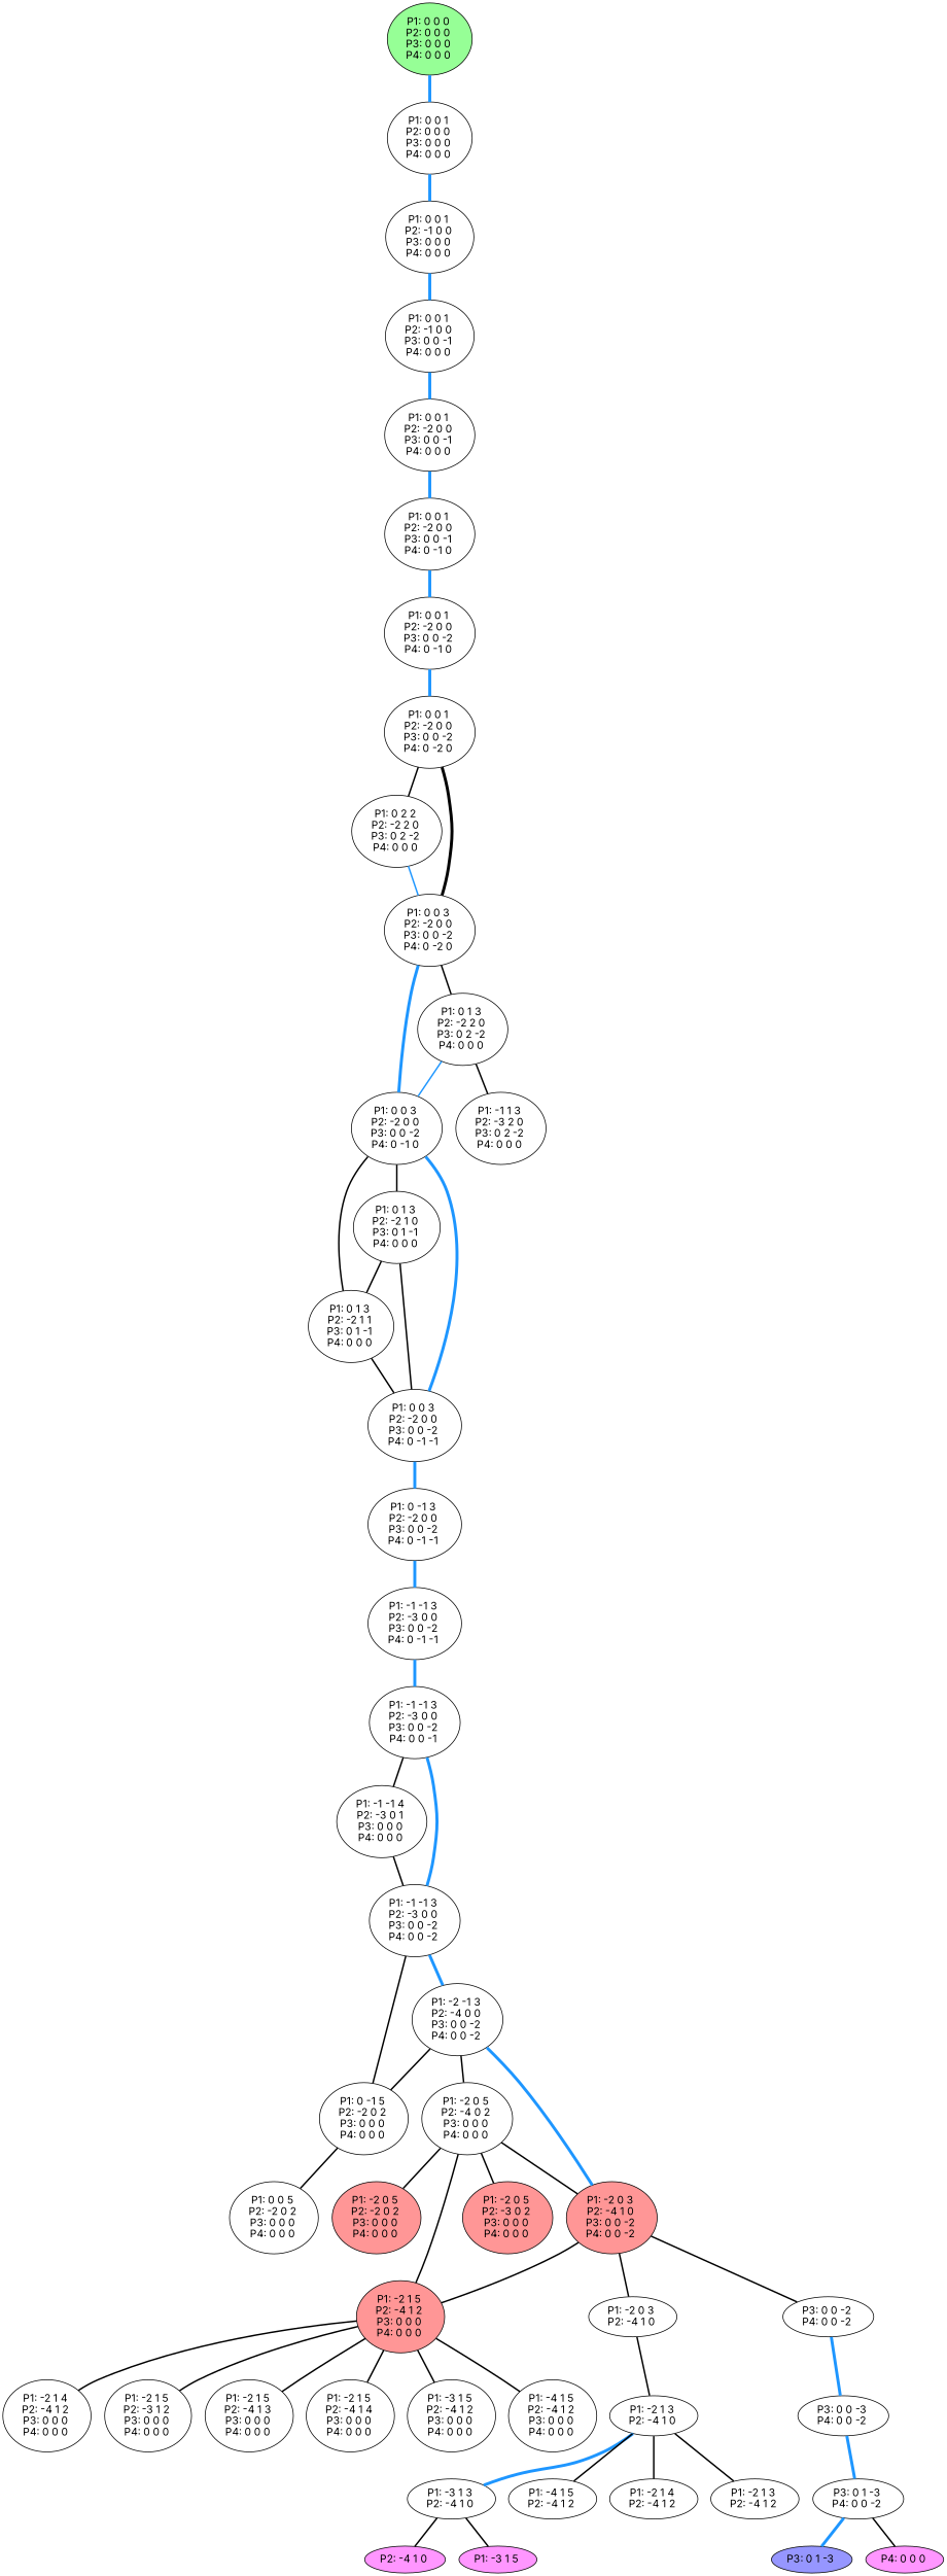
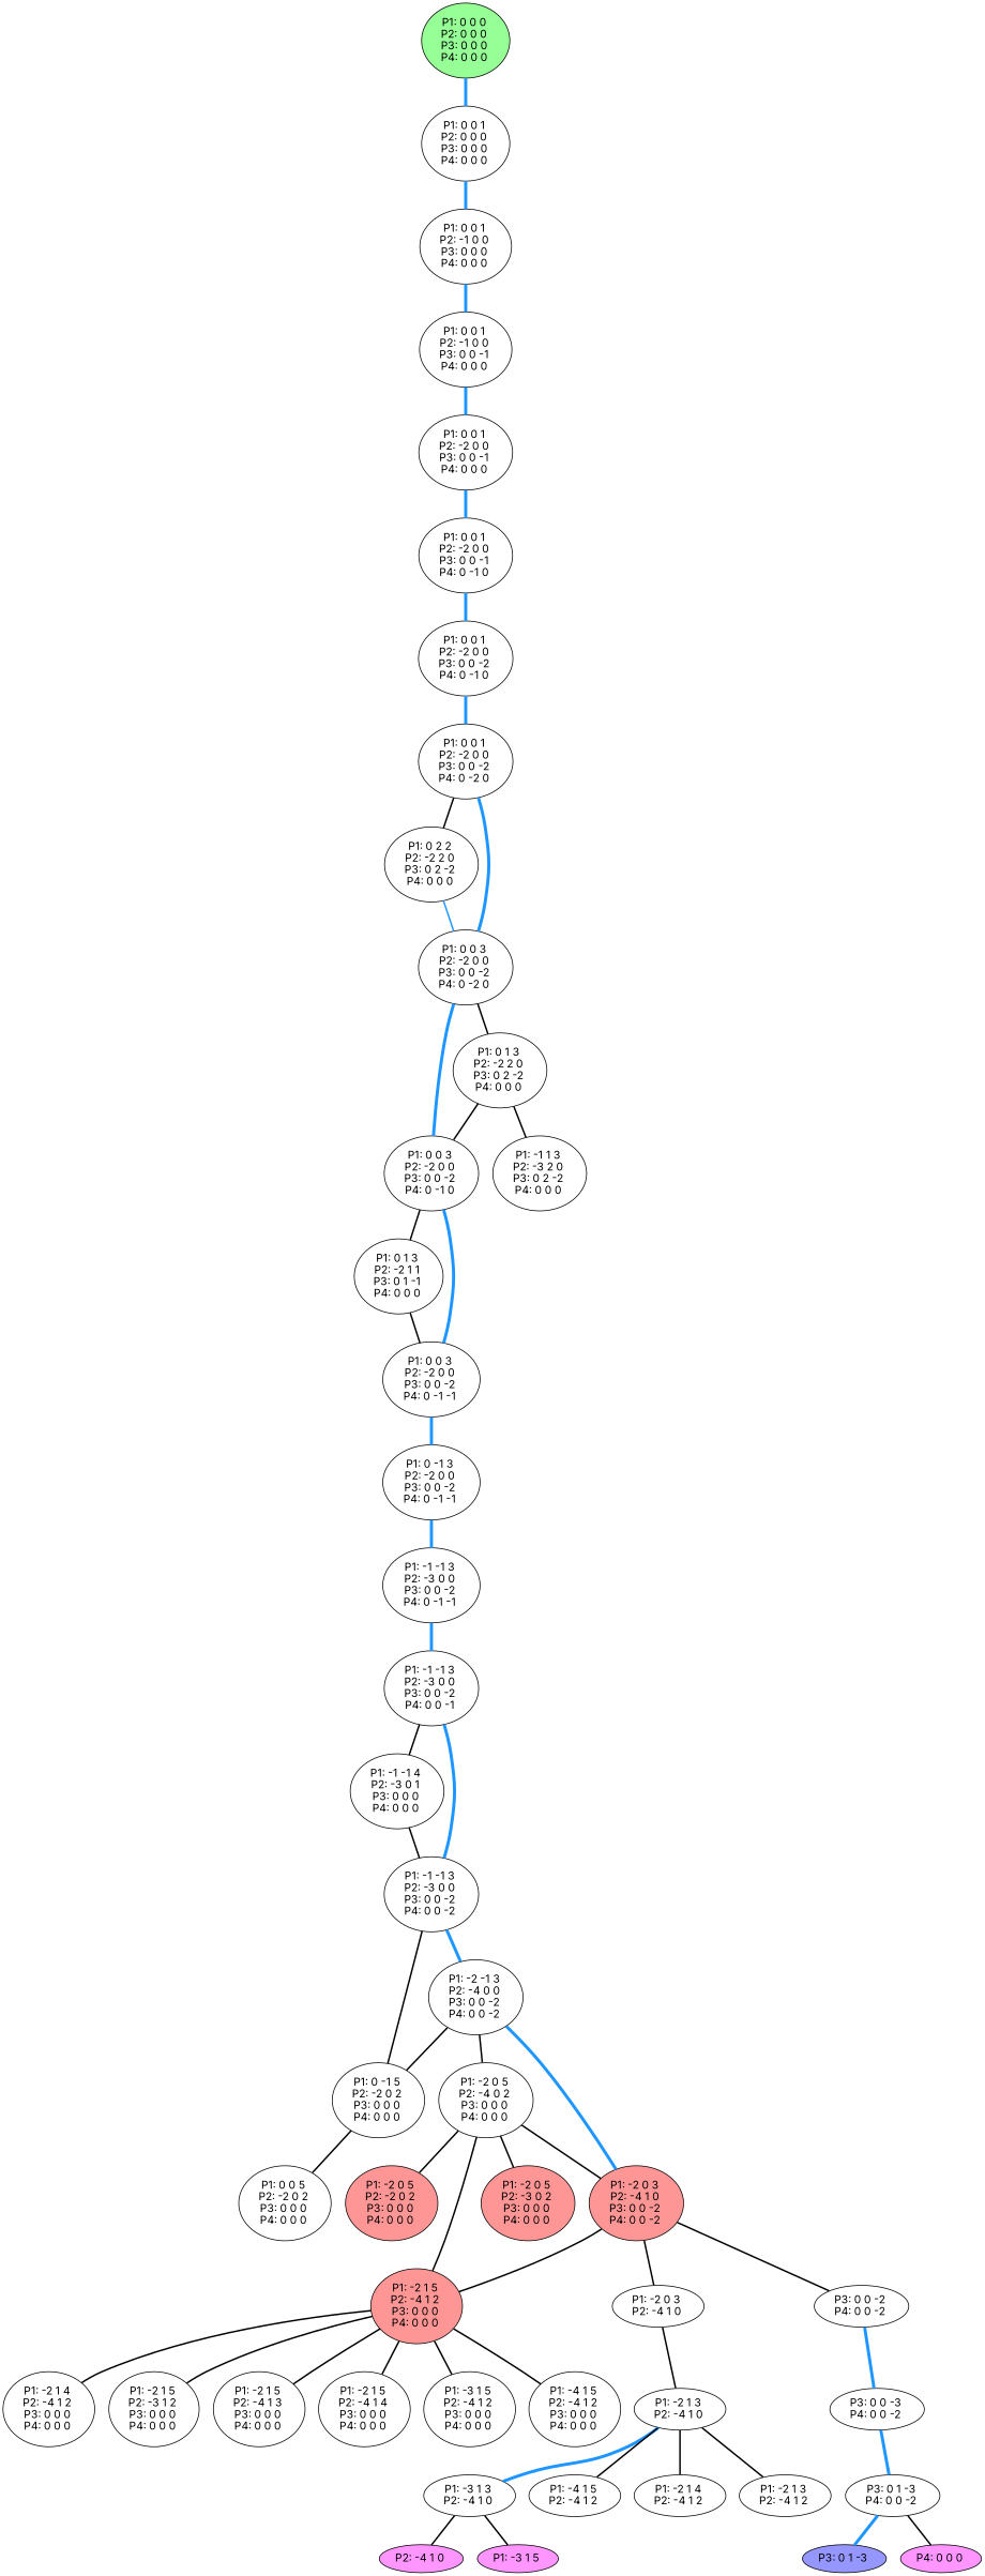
  graph {
    color=black
    fontname=Inter
    node [fontname=Inter]
    edge [color=black fontname=Inter style=bold]
    n1 [fillcolor="#96FF96" label="P1: 0 0 0 \nP2: 0 0 0 \nP3: 0 0 0 \nP4: 0 0 0 \n" style=filled]
    n2 [label="P1: 0 0 1 \nP2: 0 0 0 \nP3: 0 0 0 \nP4: 0 0 0 \n"]
    n3 [label="P1: 0 0 1 \nP2: -1 0 0 \nP3: 0 0 0 \nP4: 0 0 0 \n"]
    n4 [label="P1: 0 0 1 \nP2: -1 0 0 \nP3: 0 0 -1 \nP4: 0 0 0 \n"]
    n5 [label="P1: 0 0 1 \nP2: -2 0 0 \nP3: 0 0 -1 \nP4: 0 0 0 \n"]
    n6 [label="P1: 0 0 1 \nP2: -2 0 0 \nP3: 0 0 -1 \nP4: 0 -1 0 \n"]
    n7 [label="P1: 0 0 1 \nP2: -2 0 0 \nP3: 0 0 -2 \nP4: 0 -1 0 \n"]
    n8 [label="P1: 0 0 1 \nP2: -2 0 0 \nP3: 0 0 -2 \nP4: 0 -2 0 \n"]
    n9 [label="P1: 0 2 2 \nP2: -2 2 0 \nP3: 0 2 -2 \nP4: 0 0 0 \n"]
    n10 [label="P1: 0 0 3 \nP2: -2 0 0 \nP3: 0 0 -2 \nP4: 0 -2 0 \n"]
    n11 [label="P1: 0 1 3 \nP2: -2 2 0 \nP3: 0 2 -2 \nP4: 0 0 0 \n"]
    n12 [label="P1: 0 0 3 \nP2: -2 0 0 \nP3: 0 0 -2 \nP4: 0 -1 0 \n"]
    n13 [label="P1: -1 1 3 \nP2: -3 2 0 \nP3: 0 2 -2 \nP4: 0 0 0 \n"]
-   n14 [label="P1: 0 1 3 \nP2: -2 1 0 \nP3: 0 1 -1 \nP4: 0 0 0 \n"]
    n15 [label="P1: 0 1 3 \nP2: -2 1 1 \nP3: 0 1 -1 \nP4: 0 0 0 \n"]
    n16 [label="P1: 0 0 3 \nP2: -2 0 0 \nP3: 0 0 -2 \nP4: 0 -1 -1 \n"]
    n17 [label="P1: 0 -1 3 \nP2: -2 0 0 \nP3: 0 0 -2 \nP4: 0 -1 -1 \n"]
    n18 [label="P1: -1 -1 3 \nP2: -3 0 0 \nP3: 0 0 -2 \nP4: 0 -1 -1 \n"]
    n19 [label="P1: -1 -1 3 \nP2: -3 0 0 \nP3: 0 0 -2 \nP4: 0 0 -1 \n"]
    n20 [label="P1: -1 -1 4 \nP2: -3 0 1 \nP3: 0 0 0 \nP4: 0 0 0 \n"]
    n21 [label="P1: -1 -1 3 \nP2: -3 0 0 \nP3: 0 0 -2 \nP4: 0 0 -2 \n"]
    n22 [label="P1: -2 -1 3 \nP2: -4 0 0 \nP3: 0 0 -2 \nP4: 0 0 -2 \n"]
    n23 [label="P1: 0 -1 5 \nP2: -2 0 2 \nP3: 0 0 0 \nP4: 0 0 0 \n"]
    n24 [label="P1: -2 0 5 \nP2: -4 0 2 \nP3: 0 0 0 \nP4: 0 0 0 \n"]
    n25 [fillcolor="#FF9696" label="P1: -2 0 3 \nP2: -4 1 0 \nP3: 0 0 -2 \nP4: 0 0 -2 \n" style=filled]
    n26 [label="P1: 0 0 5 \nP2: -2 0 2 \nP3: 0 0 0 \nP4: 0 0 0 \n"]
    n27 [fillcolor="#FF9696" label="P1: -2 0 5 \nP2: -3 0 2 \nP3: 0 0 0 \nP4: 0 0 0 \n" style=filled]
    n28 [fillcolor="#FF9696" label="P1: -2 0 5 \nP2: -2 0 2 \nP3: 0 0 0 \nP4: 0 0 0 \n" style=filled]
    n29 [fillcolor="#FF9696" label="P1: -2 1 5 \nP2: -4 1 2 \nP3: 0 0 0 \nP4: 0 0 0 \n" style=filled]
    n30 [label="P3: 0 0 -2 \nP4: 0 0 -2 \n"]
    n31 [label="P1: -2 0 3 \nP2: -4 1 0 \n"]
    n32 [label="P1: -3 1 5 \nP2: -4 1 2 \nP3: 0 0 0 \nP4: 0 0 0 \n"]
    n33 [label="P1: -4 1 5 \nP2: -4 1 2 \nP3: 0 0 0 \nP4: 0 0 0 \n"]
    n34 [label="P1: -2 1 4 \nP2: -4 1 2 \nP3: 0 0 0 \nP4: 0 0 0 \n"]
    n35 [label="P1: -2 1 5 \nP2: -3 1 2 \nP3: 0 0 0 \nP4: 0 0 0 \n"]
    n36 [label="P1: -2 1 5 \nP2: -4 1 3 \nP3: 0 0 0 \nP4: 0 0 0 \n"]
    n37 [label="P1: -2 1 5 \nP2: -4 1 4 \nP3: 0 0 0 \nP4: 0 0 0 \n"]
    n38 [label="P3: 0 0 -3 \nP4: 0 0 -2 \n"]
    n39 [label="P1: -2 1 3 \nP2: -4 1 0 \n"]
    n40 [label="P3: 0 1 -3 \nP4: 0 0 -2 \n"]
    n41 [fillcolor="#9696FF" label="P3: 0 1 -3 \n" style=filled]
    n42 [fillcolor="#FF96FF" label="P4: 0 0 0 \n" style=filled]
    n43 [label="P1: -3 1 3 \nP2: -4 1 0 \n"]
    n44 [label="P1: -4 1 5 \nP2: -4 1 2 \n"]
    n45 [label="P1: -2 1 4 \nP2: -4 1 2 \n"]
    n46 [label="P1: -2 1 3 \nP2: -4 1 2 \n"]
    n47 [fillcolor="#FF96FF" label="P2: -4 1 0 \n" style=filled]
    n48 [fillcolor="#FF96FF" label="P1: -3 1 5 \n" style=filled]
    n1 -- n2 [color="#1E96FF" penwidth=4.0]
    n2 -- n3 [color="#1E96FF" penwidth=4.0]
    n3 -- n4 [color="#1E96FF" penwidth=4.0]
    n4 -- n5 [color="#1E96FF" penwidth=4.0]
    n5 -- n6 [color="#1E96FF" penwidth=4.0]
    n6 -- n7 [color="#1E96FF" penwidth=4.0]
    n7 -- n8 [color="#1E96FF" penwidth=4.0]
    n8 -- n9
-   n8 -- n10 [penwidth=4.0]
+   n8 -- n10 [color="#1E96FF" penwidth=4.0]
    n9 -- n10 [color="#1E96FF"]
    n10 -- n11
    n10 -- n12 [color="#1E96FF" penwidth=4.0]
-   n11 -- n12 [color="#1E96FF"]
+   n11 -- n12
    n11 -- n13
-   n12 -- n14
    n12 -- n15
    n12 -- n16 [color="#1E96FF" penwidth=4.0]
-   n14 -- n15
-   n14 -- n16
    n15 -- n16
    n16 -- n17 [color="#1E96FF" penwidth=4.0]
    n17 -- n18 [color="#1E96FF" penwidth=4.0]
    n18 -- n19 [color="#1E96FF" penwidth=4.0]
    n19 -- n20
    n19 -- n21 [color="#1E96FF" penwidth=4.0]
    n20 -- n21
    n21 -- n22 [color="#1E96FF" penwidth=4.0]
    n21 -- n23
    n22 -- n23
    n22 -- n24
    n22 -- n25 [color="#1E96FF" penwidth=4.0]
    n23 -- n26
    n24 -- n25
    n24 -- n27
    n24 -- n28
    n24 -- n29
    n25 -- n29
    n25 -- n30
    n25 -- n31
    n29 -- n32
    n29 -- n33
    n29 -- n34
    n29 -- n35
    n29 -- n36
    n29 -- n37
    n30 -- n38 [color="#1E96FF" penwidth=4.0]
    n31 -- n39
    n38 -- n40 [color="#1E96FF" penwidth=4.0]
    n39 -- n43 [color="#1E96FF" penwidth=4.0]
    n39 -- n44
    n39 -- n45
    n39 -- n46
    n40 -- n41 [color="#1E96FF" penwidth=4.0]
    n40 -- n42
    n43 -- n47
    n43 -- n48
  }
